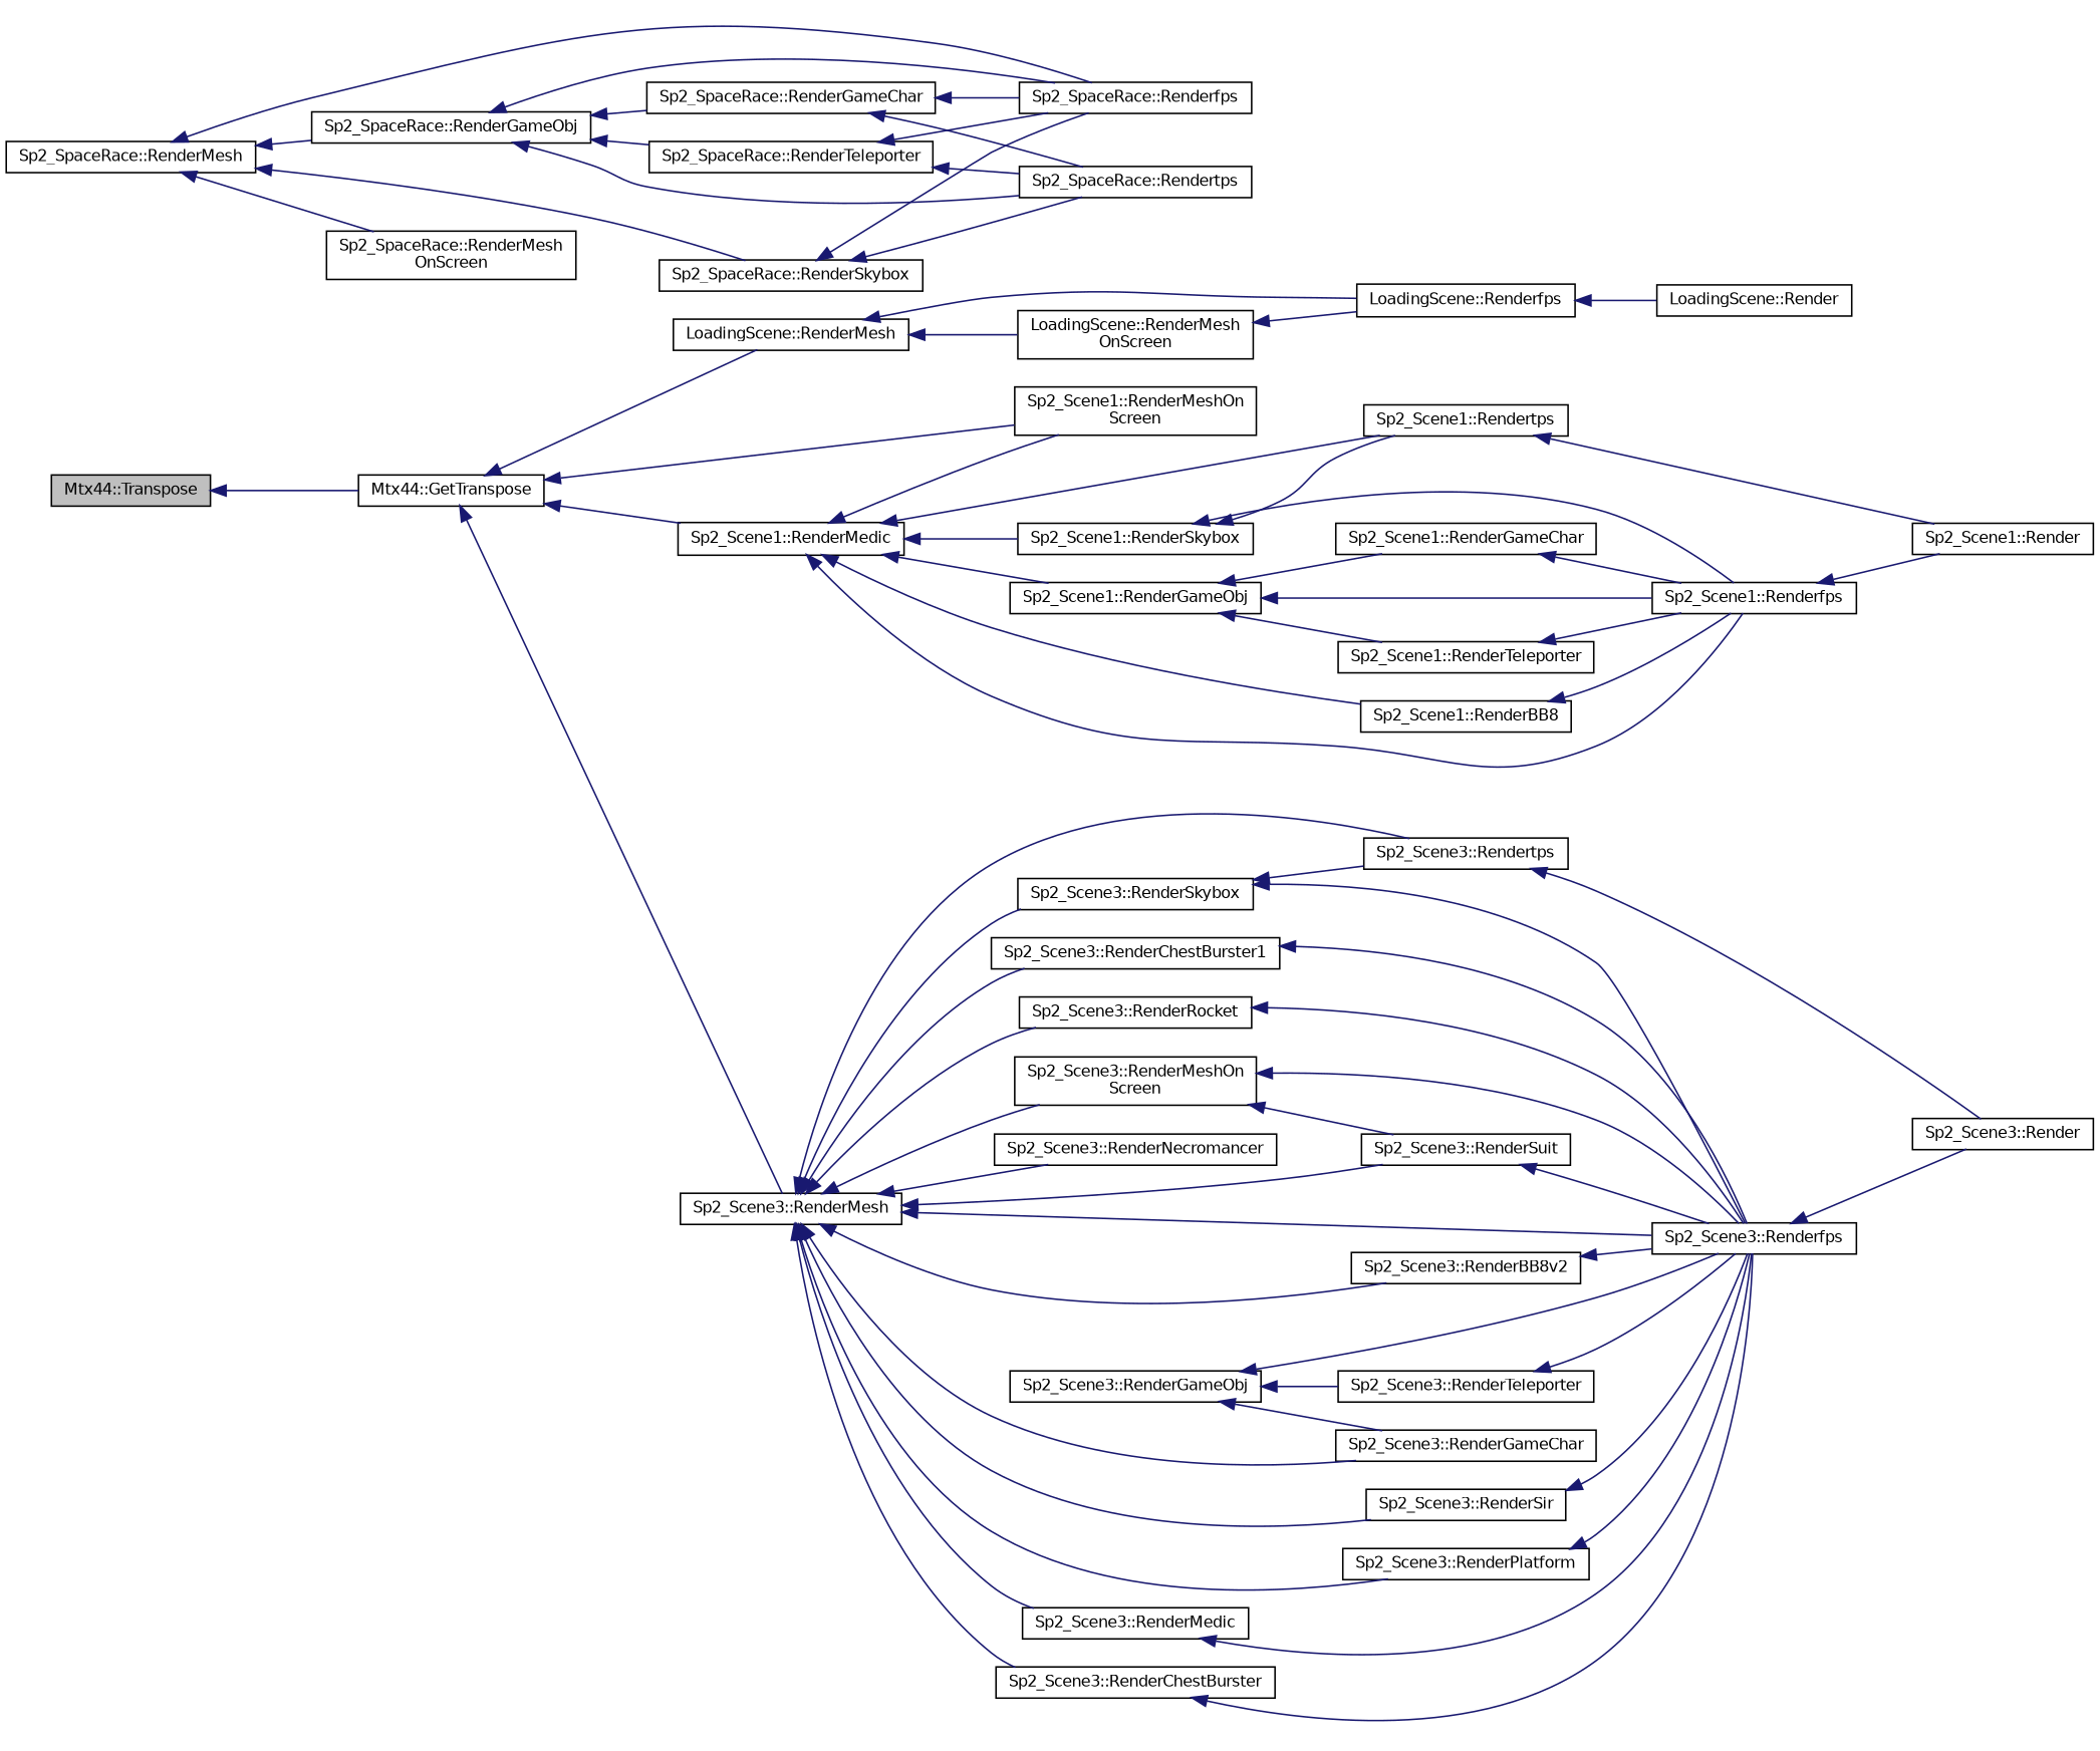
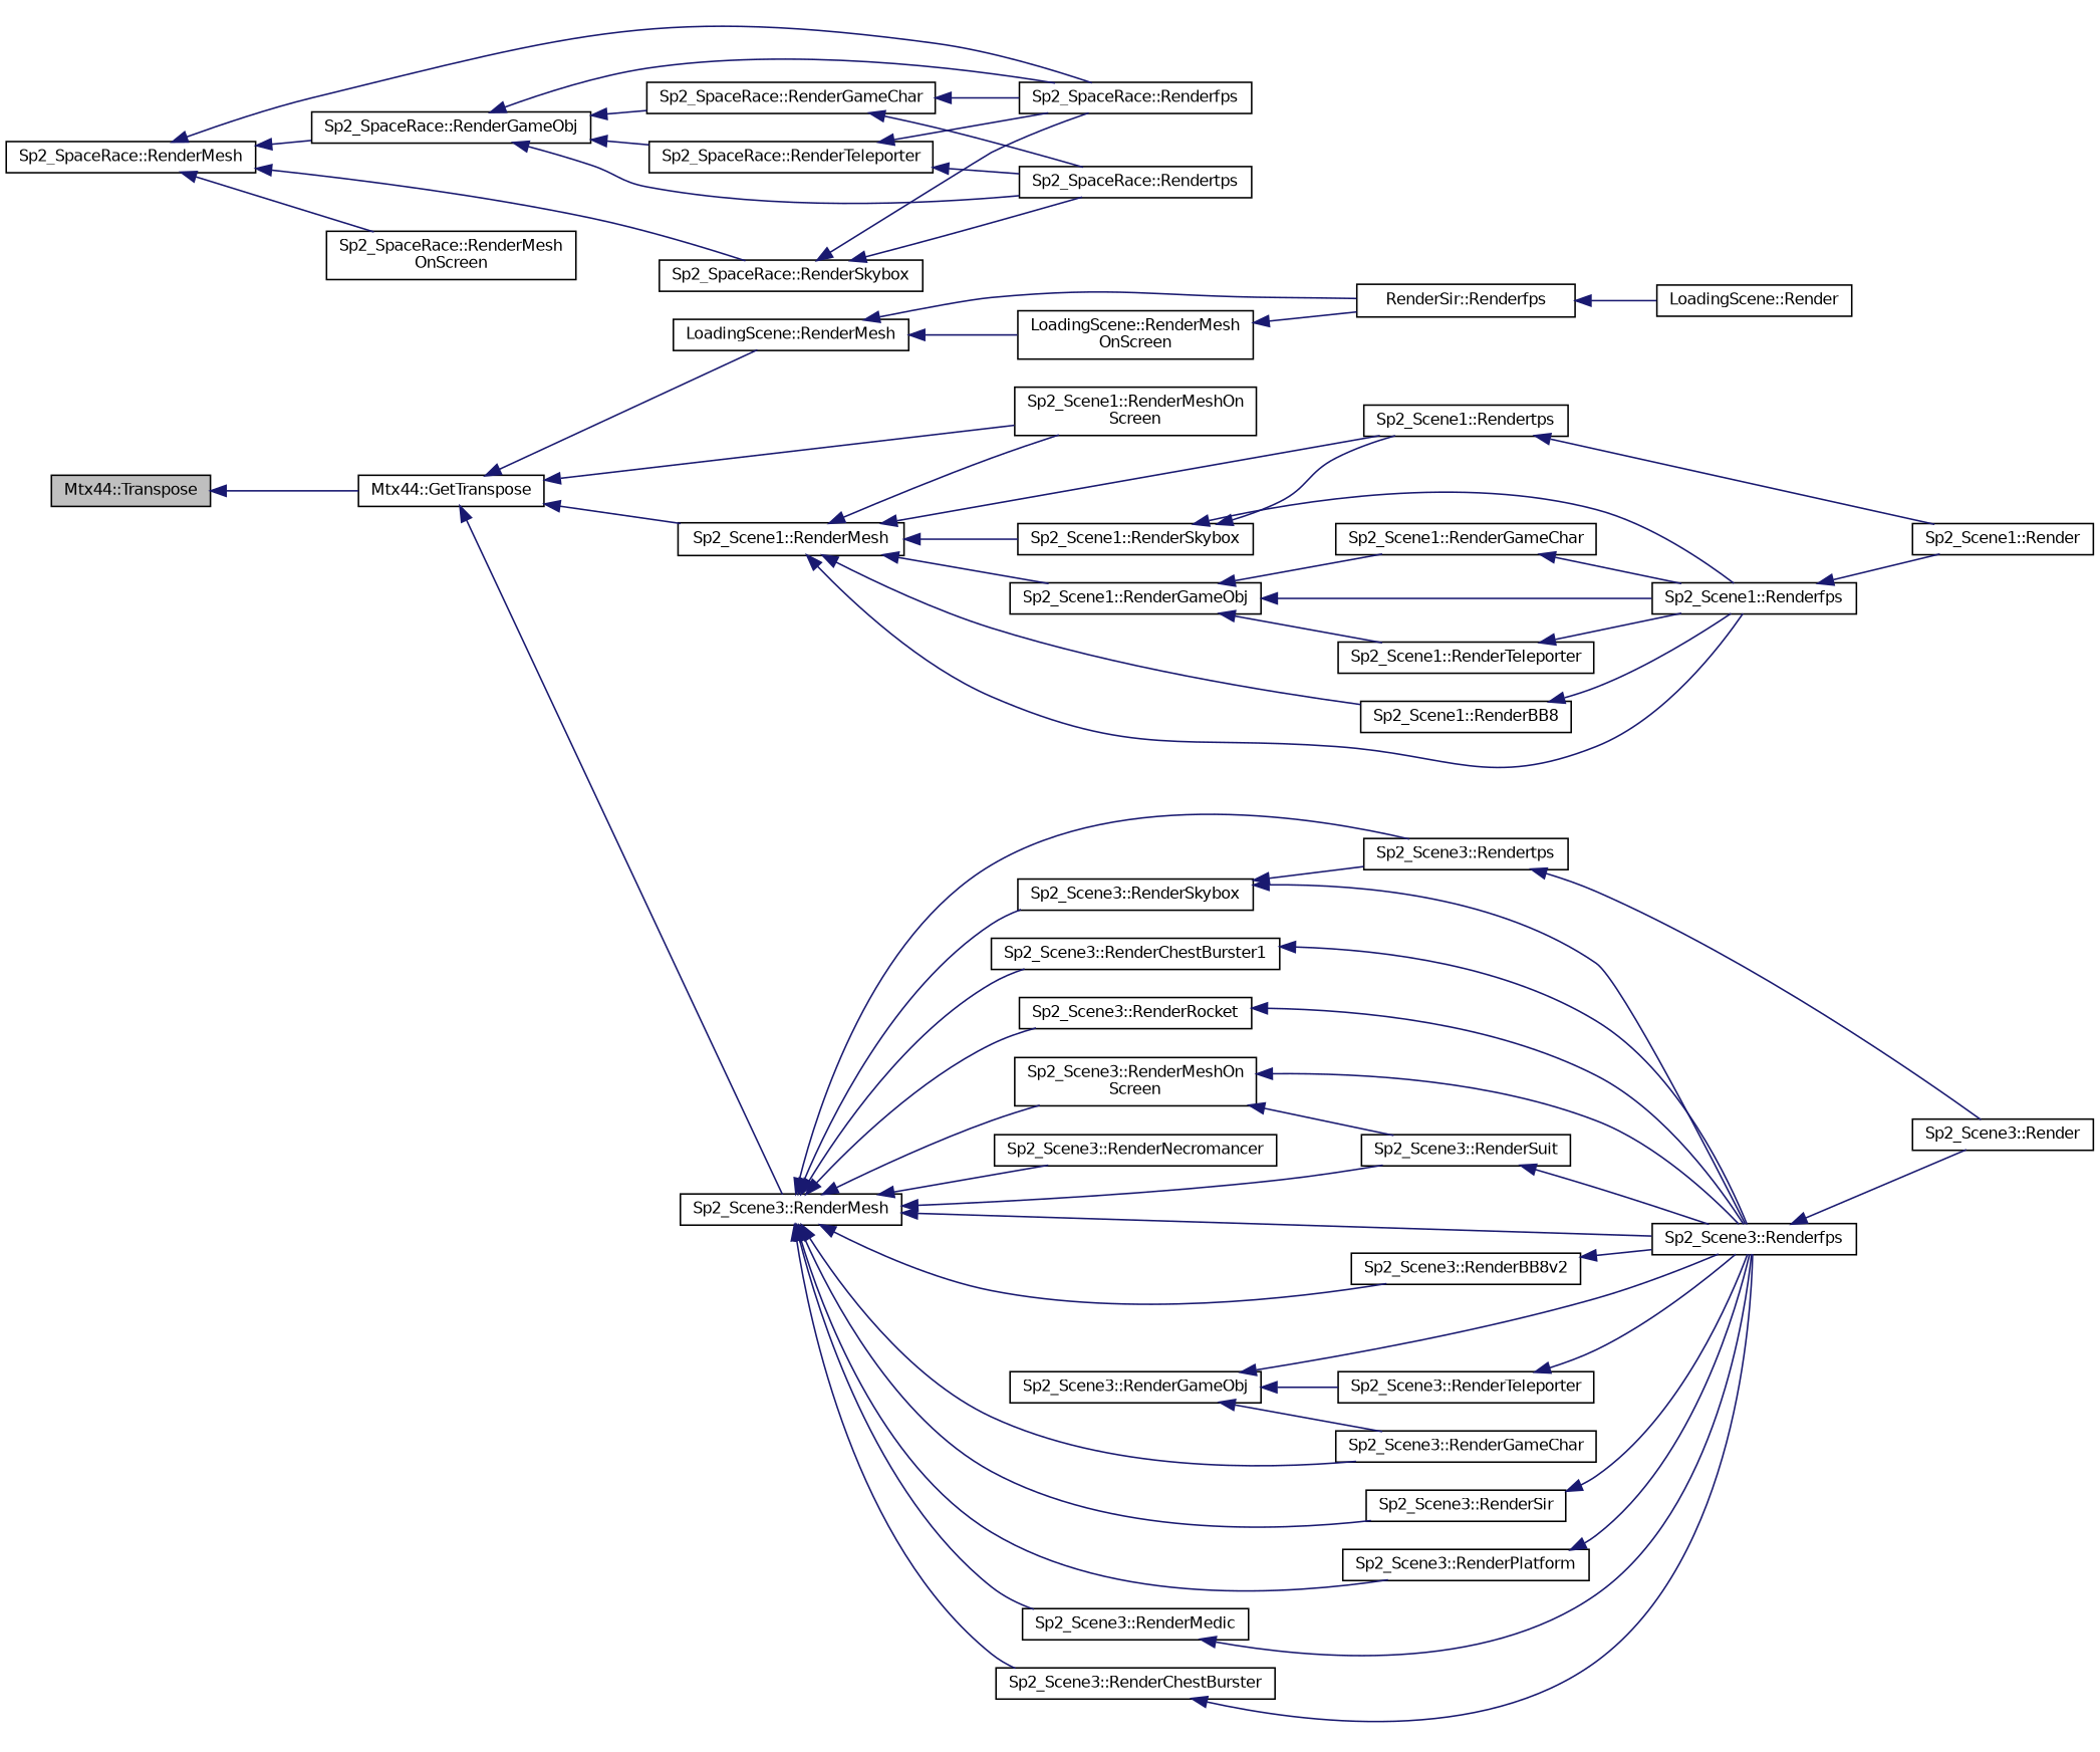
  digraph {
    rankdir=LR
    node [color=black fontname=Helvetica fontsize=10 shape=record]
    edge [color=midnightblue dir=back fontname=Helvetica fontsize=10 labelfontname=Helvetica labelfontsize=10 style=solid]
    n1 [fillcolor=grey75 fontcolor=black height=0.2 label="Mtx44::Transpose" style=filled width=0.4]
    n2 [height=0.2 label="Mtx44::GetTranspose" width=0.4]
    n3 [height=0.2 label="LoadingScene::RenderMesh" width=0.4]
-   n4 [height=0.2 label="Sp2_Scene1::RenderMedic" width=0.4]
+   n4 [height=0.2 label="Sp2_Scene1::RenderMesh" width=0.4]
    n5 [height=0.2 label="Sp2_Scene3::RenderMesh" width=0.4]
    n6 [height=0.2 label="Sp2_Scene1::RenderMeshOn\lScreen" width=0.4]
-   n7 [height=0.2 label="LoadingScene::Renderfps" width=0.4]
+   n7 [height=0.2 label="RenderSir::Renderfps" width=0.4]
    n8 [height=0.2 label="LoadingScene::RenderMesh\lOnScreen" width=0.4]
    n9 [height=0.2 label="Sp2_Scene1::RenderSkybox" width=0.4]
    n10 [height=0.2 label="Sp2_Scene1::Renderfps" width=0.4]
    n11 [height=0.2 label="Sp2_Scene1::Rendertps" width=0.4]
    n12 [height=0.2 label="Sp2_Scene1::RenderGameObj" width=0.4]
    n13 [height=0.2 label="Sp2_Scene1::RenderBB8" width=0.4]
    n14 [height=0.2 label="Sp2_SpaceRace::RenderMesh" width=0.4]
    n15 [height=0.2 label="Sp2_SpaceRace::RenderSkybox" width=0.4]
    n16 [height=0.2 label="Sp2_SpaceRace::Renderfps" width=0.4]
    n17 [height=0.2 label="Sp2_SpaceRace::RenderGameObj" width=0.4]
    n18 [height=0.2 label="Sp2_SpaceRace::RenderMesh\lOnScreen" width=0.4]
    n19 [height=0.2 label="Sp2_Scene3::RenderSkybox" width=0.4]
    n20 [height=0.2 label="Sp2_Scene3::Renderfps" width=0.4]
    n21 [height=0.2 label="Sp2_Scene3::Rendertps" width=0.4]
    n22 [height=0.2 label="Sp2_Scene3::RenderSuit" width=0.4]
    n23 [height=0.2 label="Sp2_Scene3::RenderBB8v2" width=0.4]
    n24 [height=0.2 label="Sp2_Scene3::RenderSir" width=0.4]
    n25 [height=0.2 label="Sp2_Scene3::RenderPlatform" width=0.4]
    n26 [height=0.2 label="Sp2_Scene3::RenderMedic" width=0.4]
    n27 [height=0.2 label="Sp2_Scene3::RenderChestBurster" width=0.4]
    n28 [height=0.2 label="Sp2_Scene3::RenderChestBurster1" width=0.4]
    n29 [height=0.2 label="Sp2_Scene3::RenderNecromancer" width=0.4]
    n30 [height=0.2 label="Sp2_Scene3::RenderRocket" width=0.4]
    n31 [height=0.2 label="Sp2_Scene3::RenderMeshOn\lScreen" width=0.4]
    n32 [height=0.2 label="Sp2_Scene3::RenderGameChar" width=0.4]
    n33 [height=0.2 label="LoadingScene::Render" width=0.4]
    n34 [height=0.2 label="Sp2_Scene1::Render" width=0.4]
    n35 [height=0.2 label="Sp2_Scene1::RenderTeleporter" width=0.4]
    n36 [height=0.2 label="Sp2_Scene1::RenderGameChar" width=0.4]
    n37 [height=0.2 label="Sp2_SpaceRace::Rendertps" width=0.4]
    n38 [height=0.2 label="Sp2_SpaceRace::RenderGameChar" width=0.4]
    n39 [height=0.2 label="Sp2_SpaceRace::RenderTeleporter" width=0.4]
    n40 [height=0.2 label="Sp2_Scene3::Render" width=0.4]
    n41 [height=0.2 label="Sp2_Scene3::RenderGameObj" width=0.4]
    n42 [height=0.2 label="Sp2_Scene3::RenderTeleporter" width=0.4]
    n1 -> n2
    n2 -> n3
    n2 -> n4
    n2 -> n5
    n2 -> n6
    n3 -> n7
    n3 -> n8
    n4 -> n6
    n4 -> n9
    n4 -> n10
    n4 -> n11
    n4 -> n12
    n4 -> n13
    n5 -> n19
    n5 -> n20
    n5 -> n21
    n5 -> n22
    n5 -> n23
    n5 -> n24
    n5 -> n25
    n5 -> n26
    n5 -> n27
    n5 -> n28
    n5 -> n29
    n5 -> n30
    n5 -> n31
    n5 -> n32
    n7 -> n33
    n8 -> n7
    n9 -> n10
    n9 -> n11
    n10 -> n34
    n11 -> n34
    n12 -> n10
    n12 -> n35
    n12 -> n36
    n13 -> n10
    n14 -> n15
    n14 -> n16
    n14 -> n17
    n14 -> n18
    n15 -> n16
    n15 -> n37
    n17 -> n16
    n17 -> n37
    n17 -> n38
    n17 -> n39
    n19 -> n20
    n19 -> n21
    n20 -> n40
    n21 -> n40
    n22 -> n20
    n23 -> n20
    n24 -> n20
    n25 -> n20
    n26 -> n20
    n27 -> n20
    n28 -> n20
    n30 -> n20
    n31 -> n20
    n31 -> n22
    n35 -> n10
    n36 -> n10
    n38 -> n16
    n38 -> n37
    n39 -> n16
    n39 -> n37
    n41 -> n20
    n41 -> n32
    n41 -> n42
    n42 -> n20
  }
